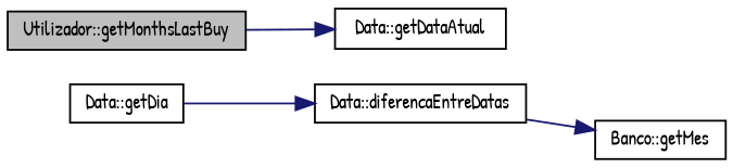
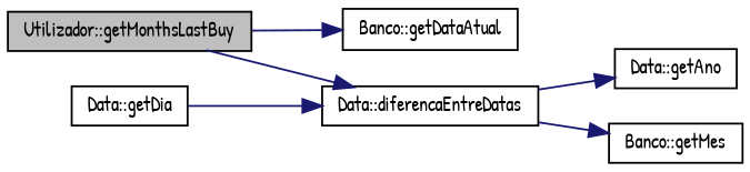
  digraph {
    fontname="Patrick Hand"
    rankdir=LR
    node [color=black fillcolor=white fontname="Patrick Hand" fontsize=10 shape=record style=filled]
    edge [color=midnightblue fontname="Patrick Hand" fontsize=10 labelfontname=Helvetica labelfontsize=10 style=solid]
    n1 [fillcolor=grey75 fontcolor=black height=0.2 label="Utilizador::getMonthsLastBuy" width=0.4]
-   n2 [height=0.2 label="Data::getDataAtual" width=0.4]
+   n2 [height=0.2 label="Banco::getDataAtual" width=0.4]
    n3 [height=0.2 label="Data::diferencaEntreDatas" width=0.4]
+   n4 [height=0.2 label="Data::getAno" width=0.4]
    n5 [height=0.2 label="Banco::getMes" width=0.4]
    n6 [height=0.2 label="Data::getDia" width=0.4]
    n1 -> n2
+   n1 -> n3
+   n3 -> n4
    n3 -> n5
    n6 -> n3
  }
